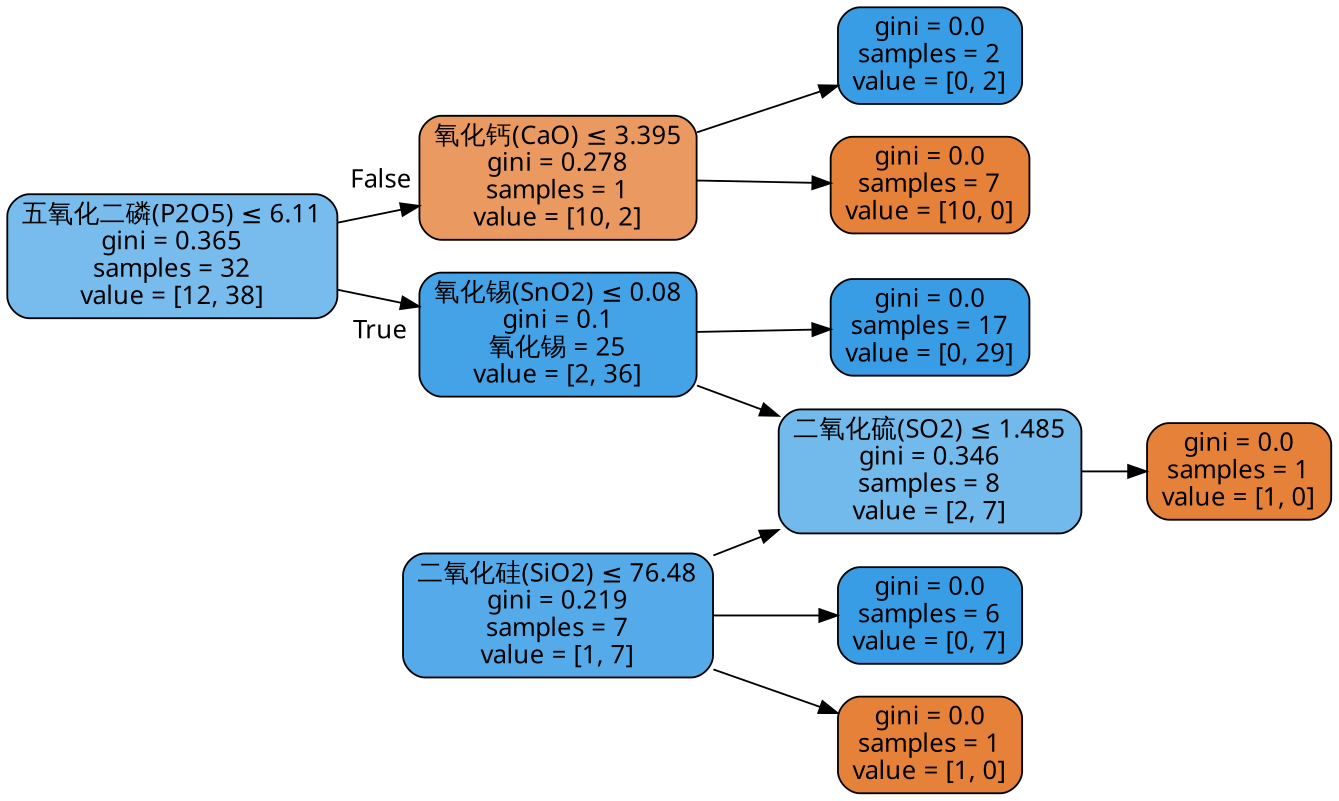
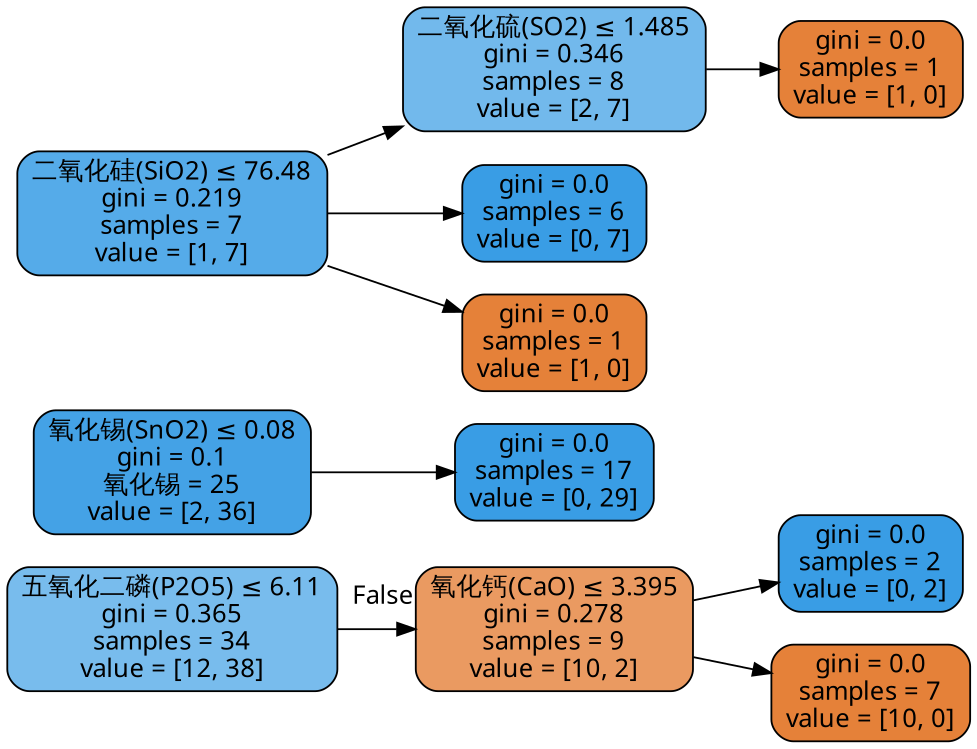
  digraph {
    rankdir=LR
    node [color=black fillcolor="#399de5" fontname=DengXian shape=box style="filled, rounded"]
    edge [fontname=DengXian]
-   n1 [fillcolor="#78bced" label=<五氧化二磷(P2O5) &le; 6.11<br/>gini = 0.365<br/>samples = 32<br/>value = [12, 38]>]
+   n1 [fillcolor="#78bced" label=<五氧化二磷(P2O5) &le; 6.11<br/>gini = 0.365<br/>samples = 34<br/>value = [12, 38]>]
    n2 [fillcolor="#44a2e6" label=<氧化锡(SnO2) &le; 0.08<br/>gini = 0.1<br/>氧化锡 = 25<br/>value = [2, 36]>]
-   n3 [fillcolor="#ea9a61" label=<氧化钙(CaO) &le; 3.395<br/>gini = 0.278<br/>samples = 1<br/>value = [10, 2]>]
+   n3 [fillcolor="#ea9a61" label=<氧化钙(CaO) &le; 3.395<br/>gini = 0.278<br/>samples = 9<br/>value = [10, 2]>]
    n4 [fillcolor="#72b9ec" label=<二氧化硫(SO2) &le; 1.485<br/>gini = 0.346<br/>samples = 8<br/>value = [2, 7]>]
    n5 [label=<gini = 0.0<br/>samples = 17<br/>value = [0, 29]>]
    n6 [label=<gini = 0.0<br/>samples = 2<br/>value = [0, 2]>]
    n7 [fillcolor="#e58139" label=<gini = 0.0<br/>samples = 7<br/>value = [10, 0]>]
    n8 [fillcolor="#e58139" label=<gini = 0.0<br/>samples = 1<br/>value = [1, 0]>]
    n9 [fillcolor="#55abe9" label=<二氧化硅(SiO2) &le; 76.48<br/>gini = 0.219<br/>samples = 7<br/>value = [1, 7]>]
    n10 [label=<gini = 0.0<br/>samples = 6<br/>value = [0, 7]>]
    n11 [fillcolor="#e58139" label=<gini = 0.0<br/>samples = 1<br/>value = [1, 0]>]
-   n1 -> n2 [headlabel=True labelangle=45 labeldistance=2.5]
    n1 -> n3 [headlabel=False labelangle=-45 labeldistance=2.5]
-   n2 -> n4
    n2 -> n5
    n3 -> n6
    n3 -> n7
    n4 -> n8
    n9 -> n4
    n9 -> n10
    n9 -> n11
  }
